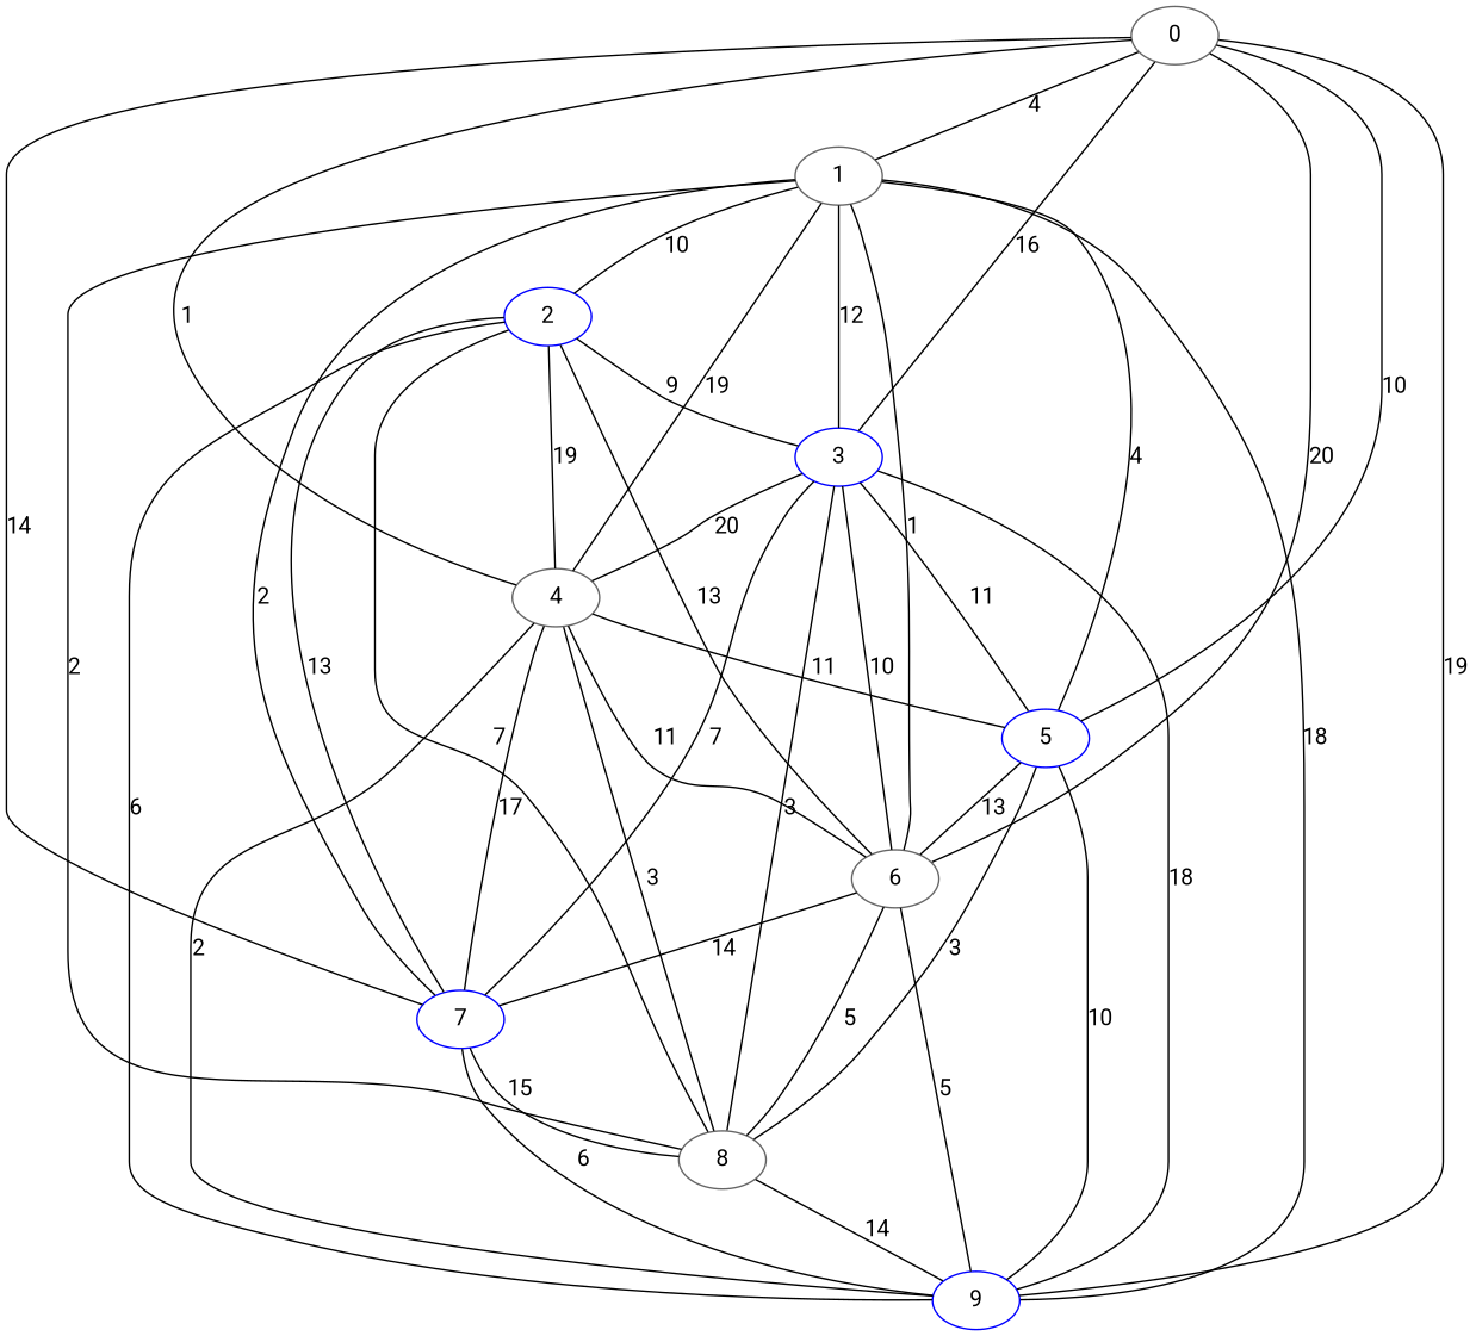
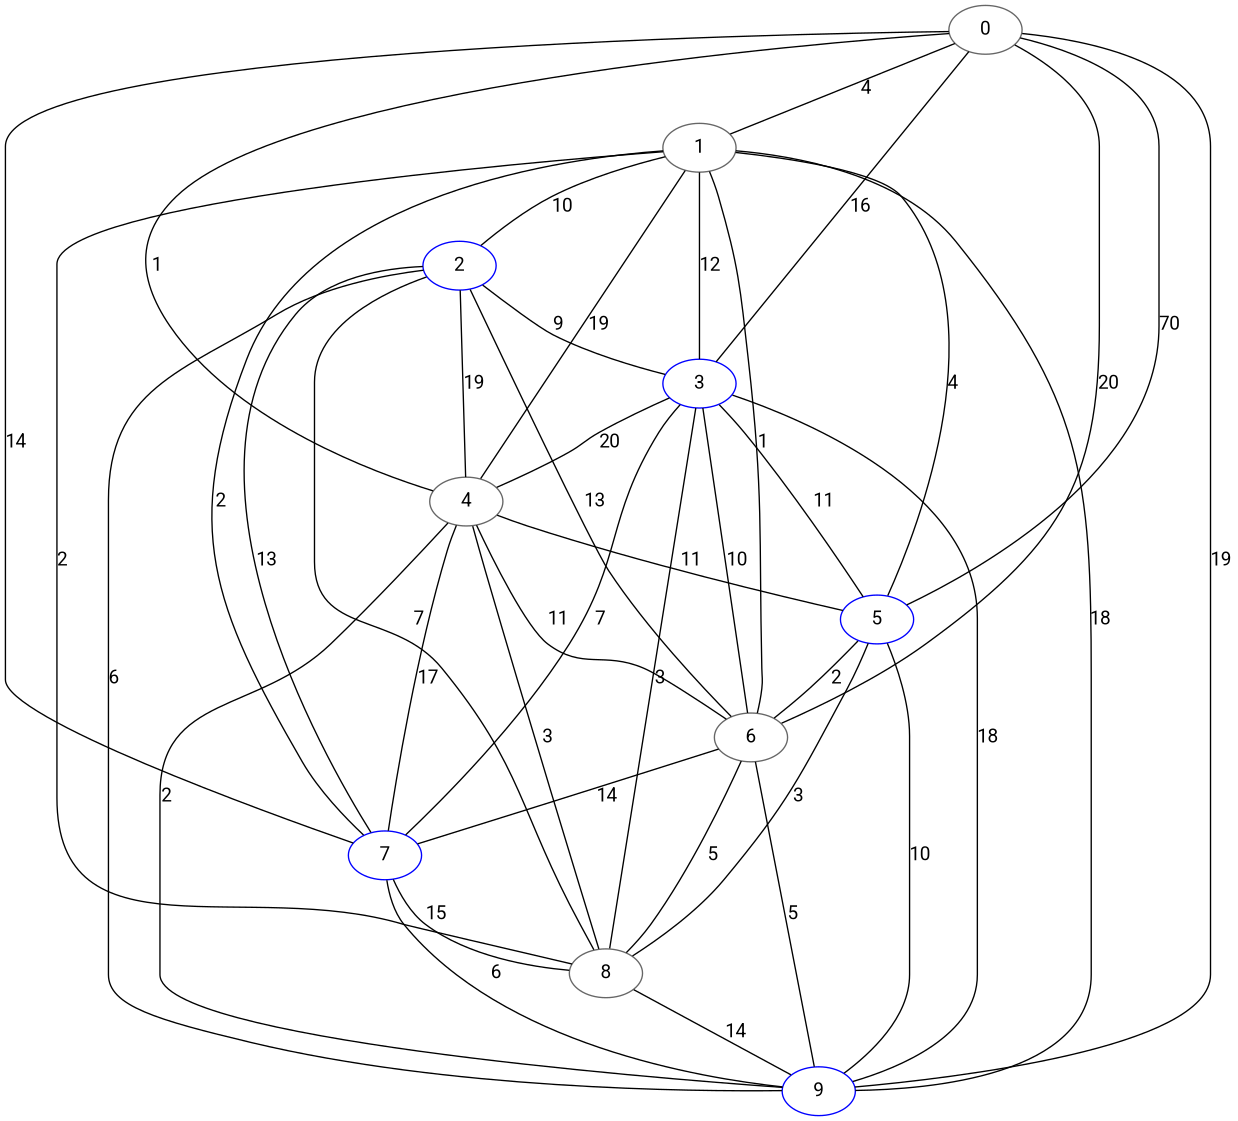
  graph {
    fontname=Roboto
    node [color=gray40 fontname=Roboto]
    edge [fontname=Roboto]
    0
    1
    3 [color=blue]
    4
    5 [color=blue]
    6
    7 [color=blue]
    9 [color=blue]
    8
    2 [color=blue]
    0 -- 1 [label=4]
    0 -- 3 [label=16]
    0 -- 4 [label=1]
-   0 -- 5 [label=10]
+   0 -- 5 [label=70]
    0 -- 6 [label=20]
    0 -- 7 [label=14]
    0 -- 9 [label=19]
    1 -- 3 [label=12]
    1 -- 4 [label=19]
    1 -- 5 [label=4]
    1 -- 6 [label=1]
    1 -- 7 [label=2]
    1 -- 9 [label=18]
    1 -- 8 [label=2]
    1 -- 2 [label=10]
    3 -- 4 [label=20]
    3 -- 6 [label=10]
    3 -- 7 [label=7]
    3 -- 9 [label=18]
    3 -- 8 [label=3]
    4 -- 5 [label=11]
    4 -- 6 [label=11]
    4 -- 7 [label=17]
    4 -- 9 [label=2]
    4 -- 8 [label=3]
    5 -- 3 [label=11]
-   5 -- 6 [label=13]
+   5 -- 6 [label=2]
    5 -- 9 [label=10]
    5 -- 8 [label=3]
    6 -- 7 [label=14]
    6 -- 9 [label=5]
    6 -- 8 [label=5]
    7 -- 9 [label=6]
    7 -- 8 [label=15]
    8 -- 9 [label=14]
    2 -- 3 [label=9]
    2 -- 4 [label=19]
    2 -- 6 [label=13]
    2 -- 7 [label=13]
    2 -- 9 [label=6]
    2 -- 8 [label=7]
  }
